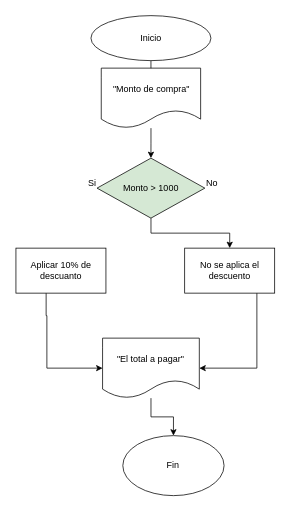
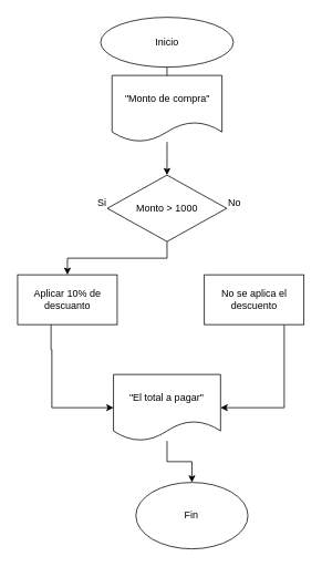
  <mxCell id="0" />
  <mxCell id="1" parent="0" />
  <mxCell id="2" style="edgeStyle=orthogonalEdgeStyle;rounded=0;orthogonalLoop=1;jettySize=auto;html=1;" edge="1" parent="1" source="3" target="5"><mxGeometry relative="1" as="geometry" /></mxCell>
  <mxCell id="3" value="Inicio" style="ellipse;whiteSpace=wrap;html=1;" vertex="1" parent="1"><mxGeometry x="120.75" y="20" width="160" height="60" as="geometry" /></mxCell>
  <mxCell id="4" style="edgeStyle=orthogonalEdgeStyle;rounded=0;orthogonalLoop=1;jettySize=auto;html=1;entryX=0.5;entryY=0;entryDx=0;entryDy=0;" edge="1" parent="1" source="5" target="8"><mxGeometry relative="1" as="geometry" /></mxCell>
  <mxCell id="5" value="&quot;Monto de compra&quot;" style="shape=document;whiteSpace=wrap;html=1;boundedLbl=1;" vertex="1" parent="1"><mxGeometry x="134.5" y="90" width="132.5" height="80" as="geometry" /></mxCell>
- <mxCell id="6" style="edgeStyle=orthogonalEdgeStyle;rounded=0;orthogonalLoop=1;jettySize=auto;html=1;entryX=0.5;entryY=0;entryDx=0;entryDy=0;" edge="1" parent="1" source="8" target="12"><mxGeometry relative="1" as="geometry" /></mxCell>
- <mxCell id="8" value="Monto &amp;gt; 1000" style="rhombus;whiteSpace=wrap;html=1;fillColor=#d5e8d4;" vertex="1" parent="1"><mxGeometry x="128.88" y="210" width="143.75" height="80" as="geometry" /></mxCell>
+ <mxCell id="7" style="edgeStyle=orthogonalEdgeStyle;rounded=0;orthogonalLoop=1;jettySize=auto;html=1;entryX=0.5;entryY=0;entryDx=0;entryDy=0;" edge="1" parent="1" source="8" target="10"><mxGeometry relative="1" as="geometry" /></mxCell>
+ <mxCell id="8" value="Monto &amp;gt; 1000" style="rhombus;whiteSpace=wrap;html=1;" vertex="1" parent="1"><mxGeometry x="128.88" y="210" width="143.75" height="80" as="geometry" /></mxCell>
  <mxCell id="9" style="edgeStyle=orthogonalEdgeStyle;rounded=0;orthogonalLoop=1;jettySize=auto;html=1;entryX=0;entryY=0.5;entryDx=0;entryDy=0;" edge="1" parent="1" source="10" target="16"><mxGeometry relative="1" as="geometry"><Array as="points"><mxPoint x="61" y="420" /><mxPoint x="62" y="490" /></Array></mxGeometry></mxCell>
  <mxCell id="10" value="Aplicar 10% de descuanto" style="rounded=0;whiteSpace=wrap;html=1;" vertex="1" parent="1"><mxGeometry x="20.75" y="330" width="120" height="60" as="geometry" /></mxCell>
  <mxCell id="11" style="edgeStyle=orthogonalEdgeStyle;rounded=0;orthogonalLoop=1;jettySize=auto;html=1;entryX=1;entryY=0.5;entryDx=0;entryDy=0;" edge="1" parent="1" source="12" target="16"><mxGeometry relative="1" as="geometry"><Array as="points"><mxPoint x="342" y="490" /></Array></mxGeometry></mxCell>
  <mxCell id="12" value="No se aplica el descuento" style="rounded=0;whiteSpace=wrap;html=1;" vertex="1" parent="1"><mxGeometry x="245.75" y="330" width="120" height="60" as="geometry" /></mxCell>
  <mxCell id="13" value="Si" style="text;html=1;align=center;verticalAlign=middle;resizable=0;points=[];autosize=1;strokeColor=none;fillColor=none;" vertex="1" parent="1"><mxGeometry x="107" y="228" width="30" height="30" as="geometry" /></mxCell>
  <mxCell id="14" value="No" style="text;html=1;align=center;verticalAlign=middle;resizable=0;points=[];autosize=1;strokeColor=none;fillColor=none;" vertex="1" parent="1"><mxGeometry x="262" y="228" width="40" height="30" as="geometry" /></mxCell>
  <mxCell id="15" style="edgeStyle=orthogonalEdgeStyle;rounded=0;orthogonalLoop=1;jettySize=auto;html=1;entryX=0.5;entryY=0;entryDx=0;entryDy=0;" edge="1" parent="1" source="16" target="17"><mxGeometry relative="1" as="geometry" /></mxCell>
  <mxCell id="16" value="&quot;El total a pagar&quot;" style="shape=document;whiteSpace=wrap;html=1;boundedLbl=1;" vertex="1" parent="1"><mxGeometry x="136.26" y="450" width="129" height="80" as="geometry" /></mxCell>
  <mxCell id="17" value="Fin" style="ellipse;whiteSpace=wrap;html=1;" vertex="1" parent="1"><mxGeometry x="163.25" y="580" width="135" height="80" as="geometry" /></mxCell>
